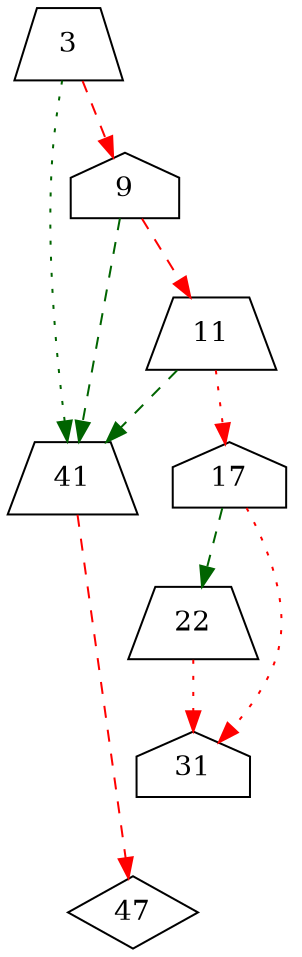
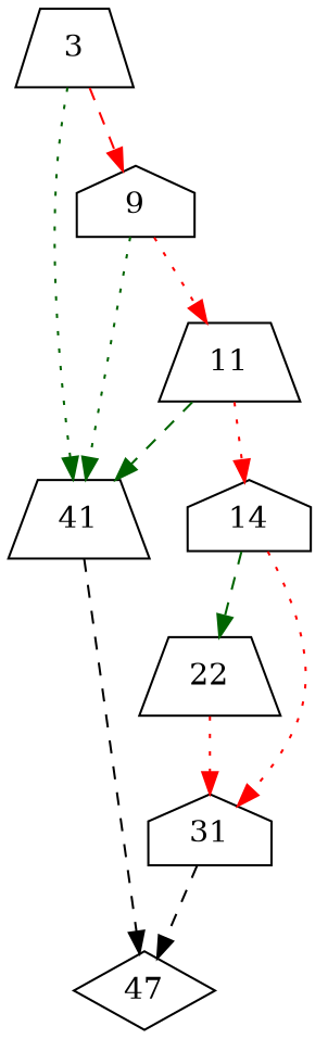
  strict digraph {
    node [shape=trapezium]
    edge [color=red cond=false style=dashed]
    3 [entry=true]
    41
    9 [shape=house]
    47 [shape=diamond]
    11
-   14 [shape=house label=17]
+   14 [shape=house]
    22
    31 [shape=house]
    3 -> 41 [color=darkgreen cond=true style=dotted]
    3 -> 9
-   41 -> 47 [cond=""]
-   9 -> 41 [color=darkgreen cond=true]
-   9 -> 11
+   41 -> 47 [color="" cond=""]
+   9 -> 41 [color=darkgreen cond=true style=dotted]
+   9 -> 11 [style=dotted]
    11 -> 41 [color=darkgreen cond=true]
    11 -> 14 [style=dotted]
    14 -> 22 [color=darkgreen cond=true]
    14 -> 31 [style=dotted]
    22 -> 31 [style=dotted]
+   31 -> 47 [color="" cond=""]
  }
